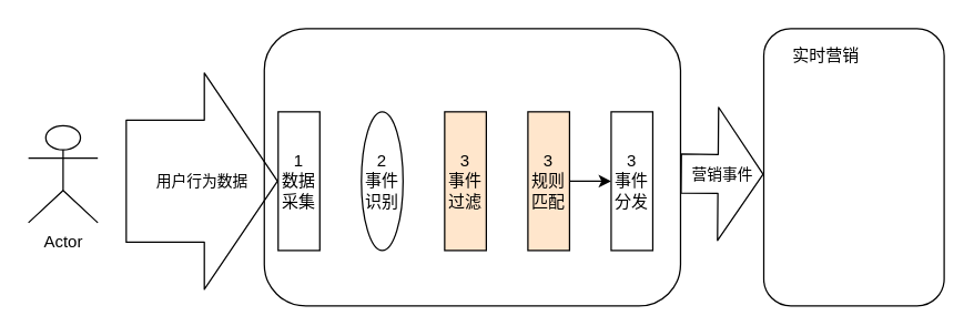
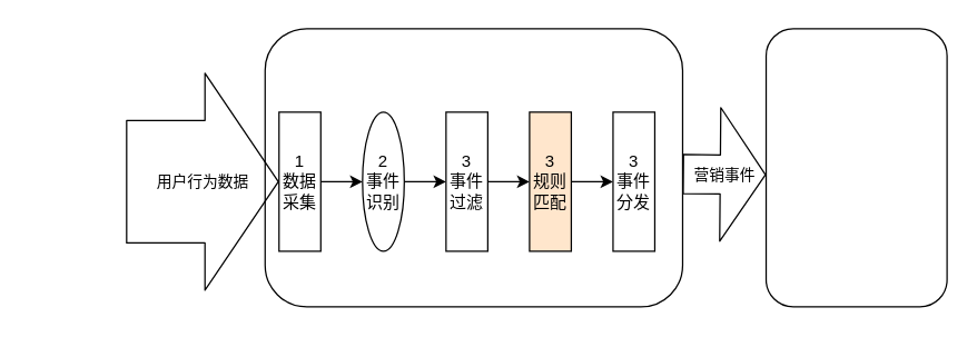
  <mxCell id="0" />
  <mxCell id="1" parent="0" />
  <mxCell id="2" value="" style="rounded=1;whiteSpace=wrap;html=1;" vertex="1" parent="1"><mxGeometry x="190" y="20" width="300" height="200" as="geometry" /></mxCell>
  <mxCell id="3" value="用户行为数据" style="shape=flexArrow;endArrow=classic;html=1;width=88;endSize=17.24;endWidth=67;" edge="1" parent="1"><mxGeometry width="50" height="50" relative="1" as="geometry"><mxPoint x="90" y="130" as="sourcePoint" /><mxPoint x="200" y="130" as="targetPoint" /></mxGeometry></mxCell>
- <mxCell id="4" value="Actor" style="shape=umlActor;verticalLabelPosition=bottom;labelBackgroundColor=#ffffff;verticalAlign=top;html=1;outlineConnect=0;" vertex="1" parent="1"><mxGeometry x="20" y="90" width="50" height="70" as="geometry" /></mxCell>
+ <mxCell id="5" style="edgeStyle=orthogonalEdgeStyle;rounded=0;orthogonalLoop=1;jettySize=auto;html=1;exitX=1;exitY=0.5;exitDx=0;exitDy=0;" edge="1" parent="1" source="6" target="8"><mxGeometry relative="1" as="geometry" /></mxCell>
  <mxCell id="6" value="1&lt;br&gt;数据采集" style="rounded=0;whiteSpace=wrap;html=1;" vertex="1" parent="1"><mxGeometry x="200" y="80" width="30" height="100" as="geometry" /></mxCell>
+ <mxCell id="7" style="edgeStyle=orthogonalEdgeStyle;rounded=0;orthogonalLoop=1;jettySize=auto;html=1;exitX=1;exitY=0.5;exitDx=0;exitDy=0;" edge="1" parent="1" source="8" target="10"><mxGeometry relative="1" as="geometry" /></mxCell>
  <mxCell id="8" value="2&lt;br&gt;事件识别" style="ellipse;whiteSpace=wrap;html=1;" vertex="1" parent="1"><mxGeometry x="260" y="80" width="30" height="100" as="geometry" /></mxCell>
- <mxCell id="10" value="3&lt;br&gt;事件过滤" style="rounded=0;whiteSpace=wrap;html=1;fillColor=#ffe6cc;" vertex="1" parent="1"><mxGeometry x="320" y="80" width="30" height="100" as="geometry" /></mxCell>
+ <mxCell id="9" style="edgeStyle=orthogonalEdgeStyle;rounded=0;orthogonalLoop=1;jettySize=auto;html=1;exitX=1;exitY=0.5;exitDx=0;exitDy=0;" edge="1" parent="1" source="10" target="12"><mxGeometry relative="1" as="geometry" /></mxCell>
+ <mxCell id="10" value="3&lt;br&gt;事件过滤" style="rounded=0;whiteSpace=wrap;html=1;" vertex="1" parent="1"><mxGeometry x="320" y="80" width="30" height="100" as="geometry" /></mxCell>
  <mxCell id="11" style="edgeStyle=orthogonalEdgeStyle;rounded=0;orthogonalLoop=1;jettySize=auto;html=1;exitX=1;exitY=0.5;exitDx=0;exitDy=0;" edge="1" parent="1" source="12" target="13"><mxGeometry relative="1" as="geometry" /></mxCell>
  <mxCell id="12" value="3&lt;br&gt;规则匹配" style="rounded=0;whiteSpace=wrap;html=1;fillColor=#ffe6cc;" vertex="1" parent="1"><mxGeometry x="380" y="80" width="30" height="100" as="geometry" /></mxCell>
  <mxCell id="13" value="3&lt;br&gt;事件分发" style="rounded=0;whiteSpace=wrap;html=1;" vertex="1" parent="1"><mxGeometry x="440" y="80" width="30" height="100" as="geometry" /></mxCell>
  <mxCell id="14" value="" style="rounded=1;whiteSpace=wrap;html=1;" vertex="1" parent="1"><mxGeometry x="550" y="20" width="130" height="200" as="geometry" /></mxCell>
- <mxCell id="15" value="实时营销" style="text;html=1;strokeColor=none;fillColor=none;align=center;verticalAlign=middle;whiteSpace=wrap;rounded=0;" vertex="1" parent="1"><mxGeometry x="560" y="30" width="70" height="20" as="geometry" /></mxCell>
  <mxCell id="16" value="营销事件" style="shape=flexArrow;endArrow=classic;html=1;width=28;endSize=10.49;endWidth=67;" edge="1" parent="1"><mxGeometry width="50" height="50" relative="1" as="geometry"><mxPoint x="490" y="124.5" as="sourcePoint" /><mxPoint x="550" y="125" as="targetPoint" /></mxGeometry></mxCell>
